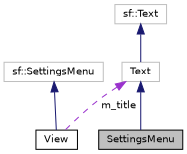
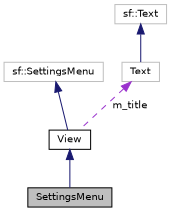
  digraph {
    node [color=grey75 fillcolor=white fontname=Helvetica fontsize=10 shape=record style=filled]
    edge [color=midnightblue dir=back fontname=Helvetica fontsize=10 labelfontname=Helvetica labelfontsize=10 style=solid]
    n1 [color=black fillcolor=grey75 fontcolor=black height=0.2 label=SettingsMenu width=0.4]
    n2 [color=black height=0.2 label=View width=0.4]
    n3 [height=0.2 label="sf::SettingsMenu" width=0.4]
    n4 [height=0.2 label=Text width=0.4]
    n5 [height=0.2 label="sf::Text" width=0.4]
-   n4 -> n1
+   n2 -> n1
    n3 -> n2
    n4 -> n2 [color=darkorchid3 label=" m_title" style=dashed]
    n5 -> n4
  }
